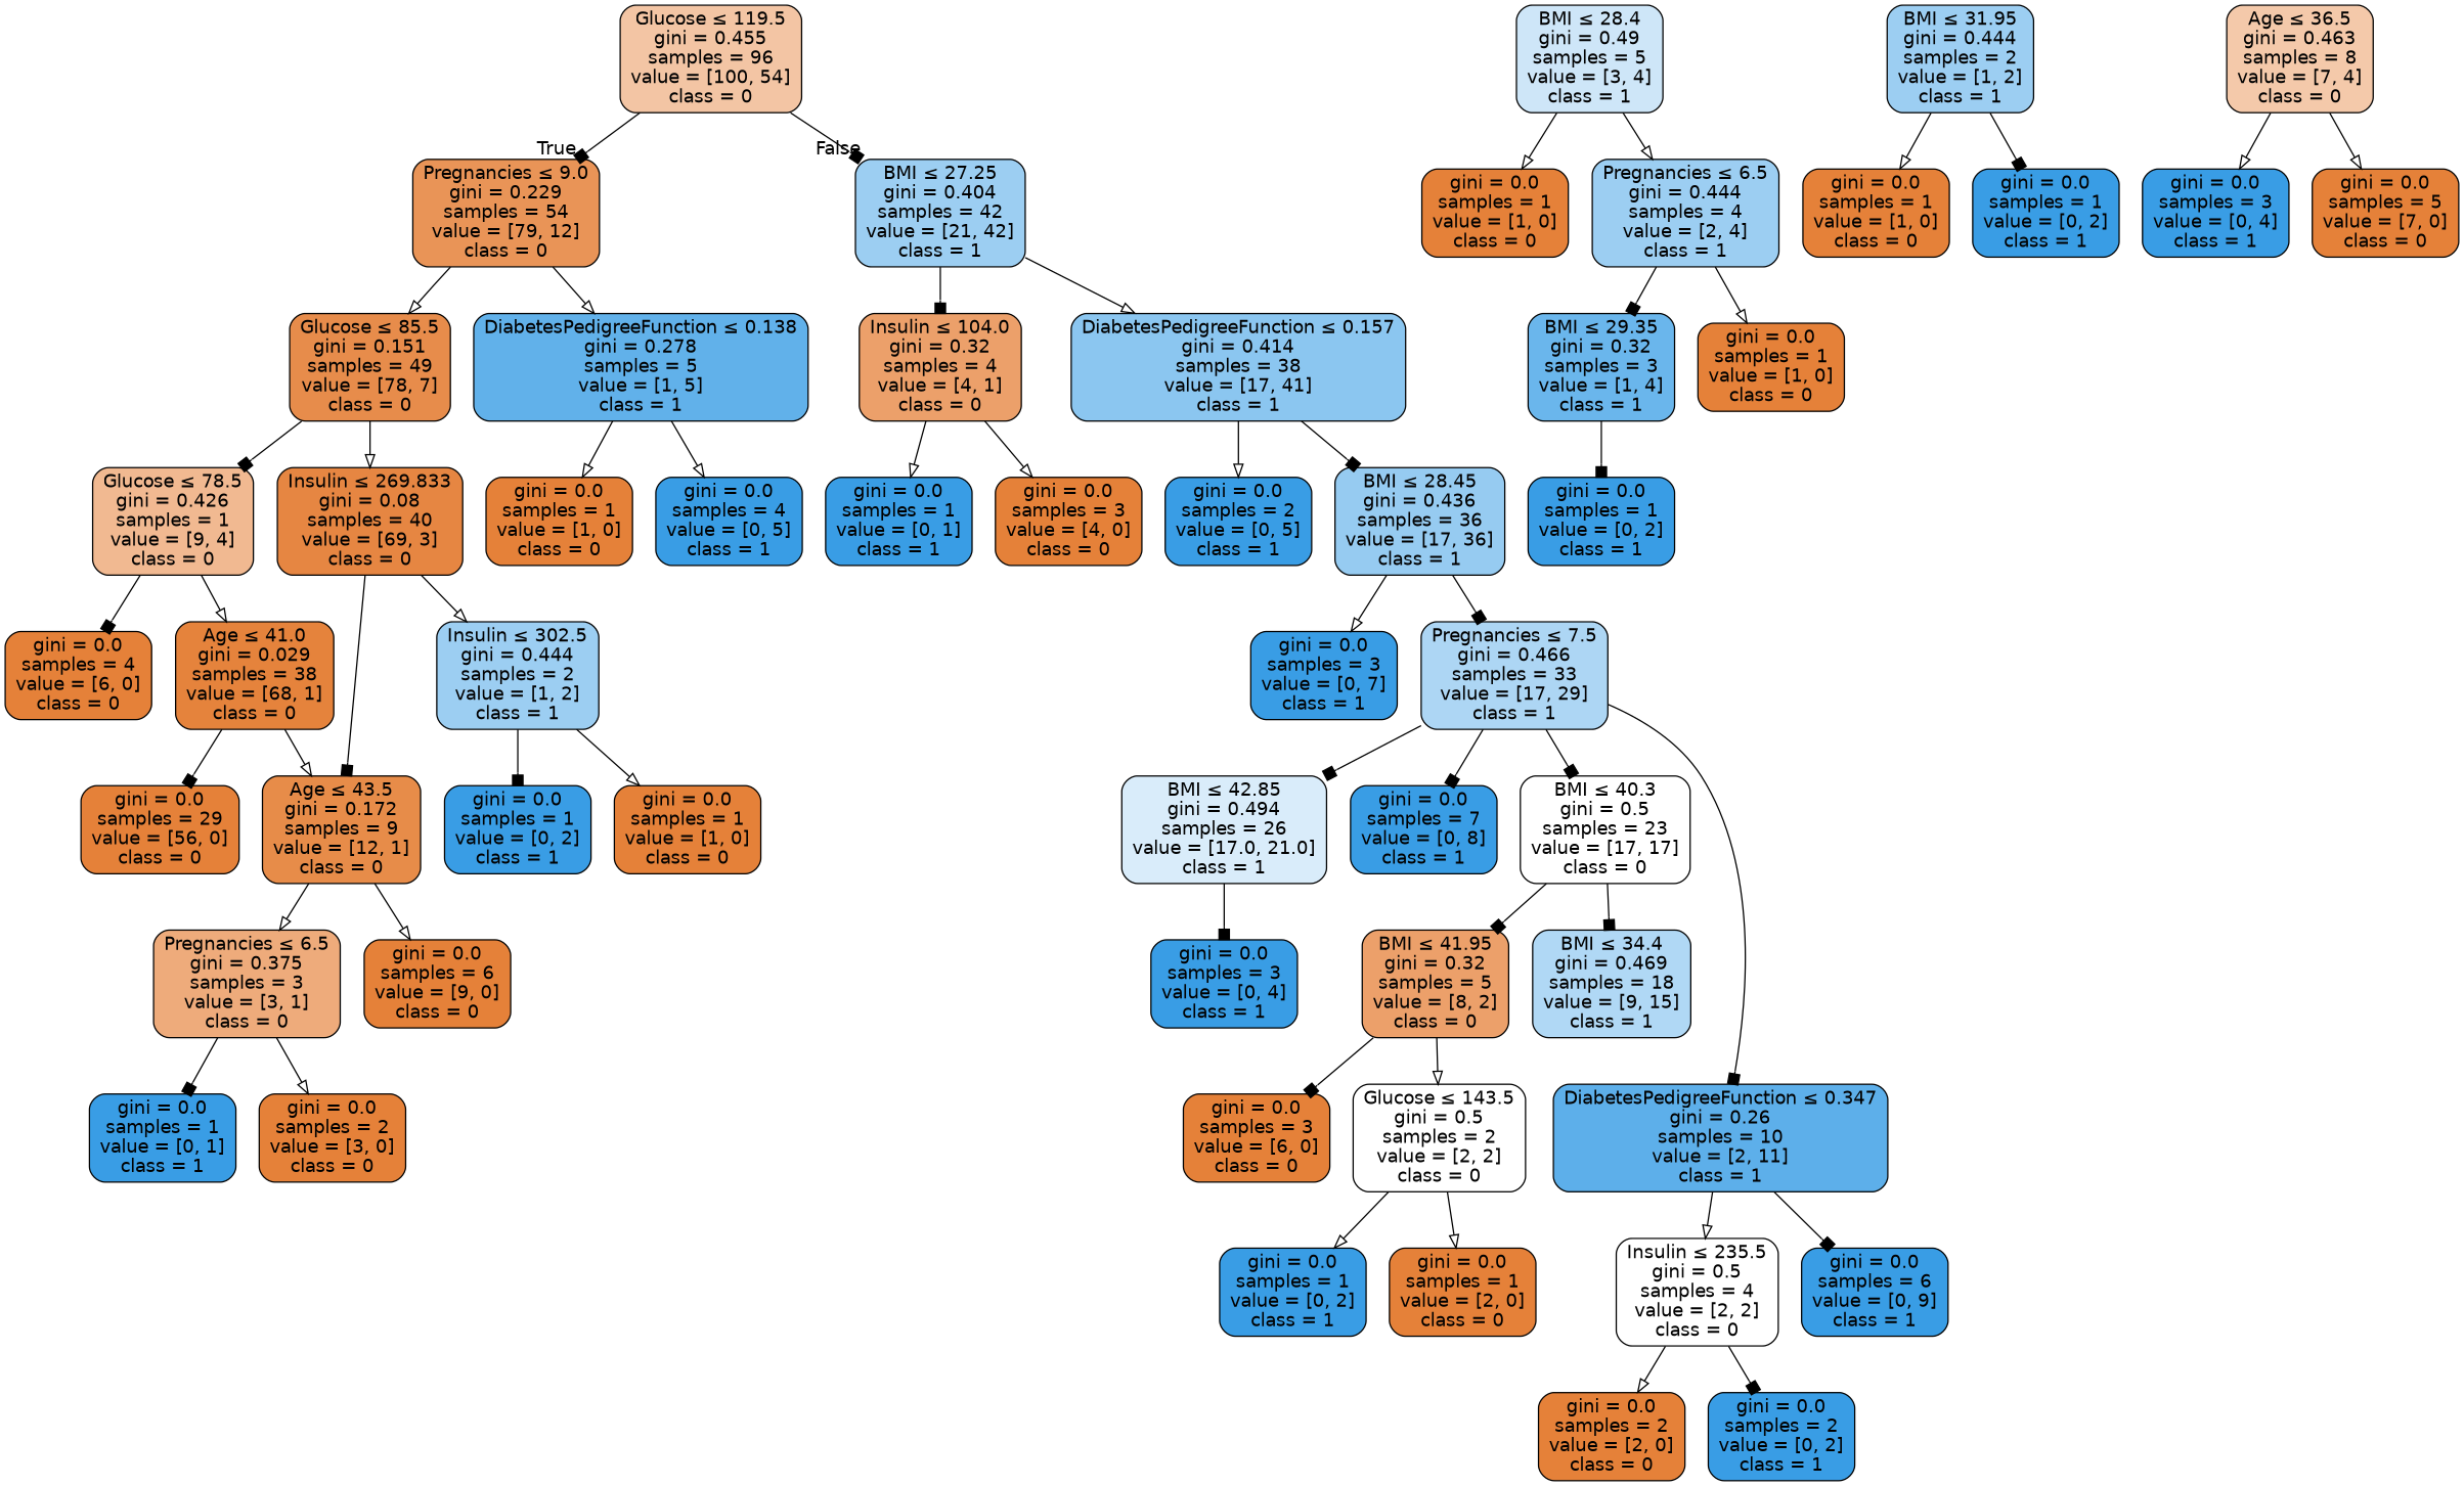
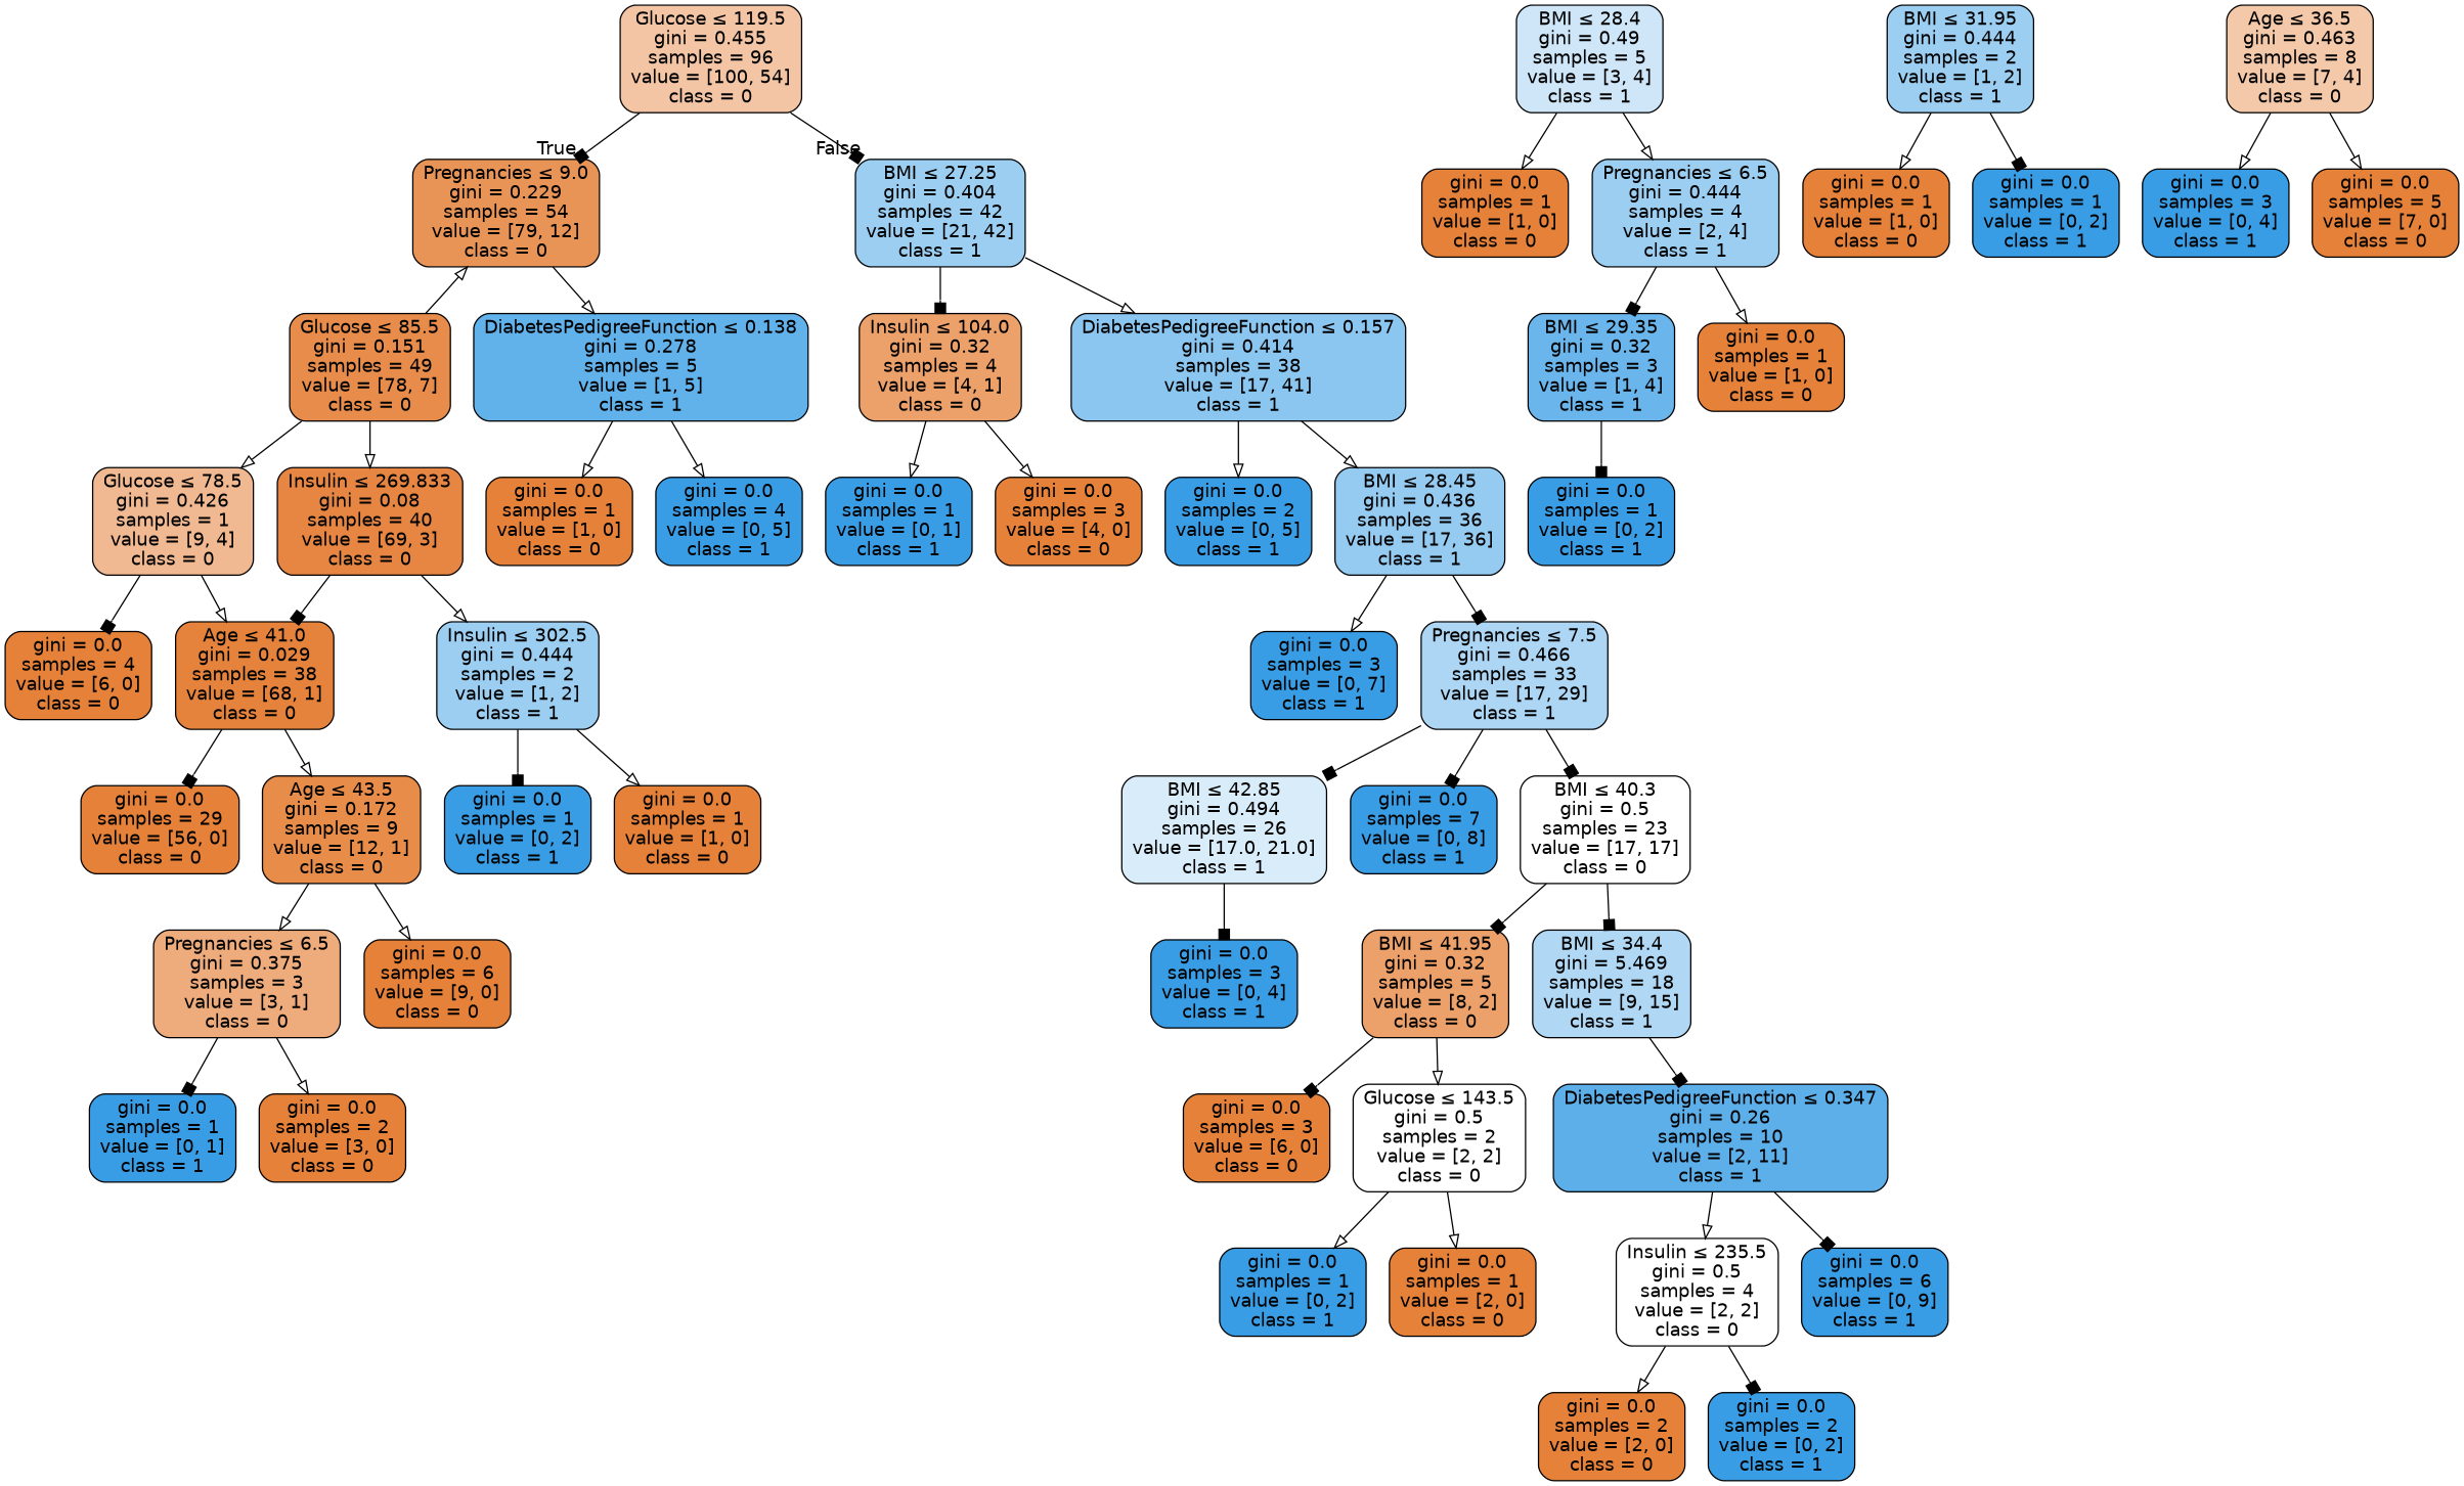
  digraph {
    node [color=black fillcolor="#e58139" fontname=helvetica shape=box style="filled, rounded"]
    edge [arrowhead=onormal fontname=helvetica]
    n1 [fillcolor="#f3c5a4" label=<Glucose &le; 119.5<br/>gini = 0.455<br/>samples = 96<br/>value = [100, 54]<br/>class = 0>]
    n2 [fillcolor="#e99457" label=<Pregnancies &le; 9.0<br/>gini = 0.229<br/>samples = 54<br/>value = [79, 12]<br/>class = 0>]
    n3 [fillcolor="#9ccef2" label=<BMI &le; 27.25<br/>gini = 0.404<br/>samples = 42<br/>value = [21, 42]<br/>class = 1>]
    n4 [fillcolor="#e78c4b" label=<Glucose &le; 85.5<br/>gini = 0.151<br/>samples = 49<br/>value = [78, 7]<br/>class = 0>]
    n5 [fillcolor="#61b1ea" label=<DiabetesPedigreeFunction &le; 0.138<br/>gini = 0.278<br/>samples = 5<br/>value = [1, 5]<br/>class = 1>]
    n6 [fillcolor="#eca06a" label=<Insulin &le; 104.0<br/>gini = 0.32<br/>samples = 4<br/>value = [4, 1]<br/>class = 0>]
    n7 [fillcolor="#8bc6f0" label=<DiabetesPedigreeFunction &le; 0.157<br/>gini = 0.414<br/>samples = 38<br/>value = [17, 41]<br/>class = 1>]
    n8 [fillcolor="#f1b991" label=<Glucose &le; 78.5<br/>gini = 0.426<br/>samples = 1<br/>value = [9, 4]<br/>class = 0>]
    n9 [fillcolor="#e68642" label=<Insulin &le; 269.833<br/>gini = 0.08<br/>samples = 40<br/>value = [69, 3]<br/>class = 0>]
    n10 [label=<gini = 0.0<br/>samples = 1<br/>value = [1, 0]<br/>class = 0>]
    n11 [fillcolor="#399de5" label=<gini = 0.0<br/>samples = 4<br/>value = [0, 5]<br/>class = 1>]
    n12 [label=<gini = 0.0<br/>samples = 4<br/>value = [6, 0]<br/>class = 0>]
    n13 [fillcolor="#e5833c" label=<Age &le; 41.0<br/>gini = 0.029<br/>samples = 38<br/>value = [68, 1]<br/>class = 0>]
    n14 [fillcolor="#9ccef2" label=<Insulin &le; 302.5<br/>gini = 0.444<br/>samples = 2<br/>value = [1, 2]<br/>class = 1>]
    n15 [fillcolor="#cee6f8" label=<BMI &le; 28.4<br/>gini = 0.49<br/>samples = 5<br/>value = [3, 4]<br/>class = 1>]
    n16 [label=<gini = 0.0<br/>samples = 1<br/>value = [1, 0]<br/>class = 0>]
    n17 [fillcolor="#9ccef2" label=<Pregnancies &le; 6.5<br/>gini = 0.444<br/>samples = 4<br/>value = [2, 4]<br/>class = 1>]
    n18 [fillcolor="#6ab6ec" label=<BMI &le; 29.35<br/>gini = 0.32<br/>samples = 3<br/>value = [1, 4]<br/>class = 1>]
    n19 [label=<gini = 0.0<br/>samples = 1<br/>value = [1, 0]<br/>class = 0>]
    n20 [fillcolor="#399de5" label=<gini = 0.0<br/>samples = 1<br/>value = [0, 2]<br/>class = 1>]
    n21 [fillcolor="#9ccef2" label=<BMI &le; 31.95<br/>gini = 0.444<br/>samples = 2<br/>value = [1, 2]<br/>class = 1>]
    n22 [label=<gini = 0.0<br/>samples = 1<br/>value = [1, 0]<br/>class = 0>]
    n23 [fillcolor="#399de5" label=<gini = 0.0<br/>samples = 1<br/>value = [0, 2]<br/>class = 1>]
    n24 [label=<gini = 0.0<br/>samples = 29<br/>value = [56, 0]<br/>class = 0>]
    n25 [fillcolor="#e78c49" label=<Age &le; 43.5<br/>gini = 0.172<br/>samples = 9<br/>value = [12, 1]<br/>class = 0>]
    n26 [fillcolor="#399de5" label=<gini = 0.0<br/>samples = 1<br/>value = [0, 2]<br/>class = 1>]
    n27 [label=<gini = 0.0<br/>samples = 1<br/>value = [1, 0]<br/>class = 0>]
    n28 [fillcolor="#eeab7b" label=<Pregnancies &le; 6.5<br/>gini = 0.375<br/>samples = 3<br/>value = [3, 1]<br/>class = 0>]
    n29 [label=<gini = 0.0<br/>samples = 6<br/>value = [9, 0]<br/>class = 0>]
    n30 [label=<gini = 0.0<br/>samples = 2<br/>value = [3, 0]<br/>class = 0>]
    n31 [fillcolor="#399de5" label=<gini = 0.0<br/>samples = 1<br/>value = [0, 1]<br/>class = 1>]
    n32 [fillcolor="#399de5" label=<gini = 0.0<br/>samples = 1<br/>value = [0, 1]<br/>class = 1>]
    n33 [label=<gini = 0.0<br/>samples = 3<br/>value = [4, 0]<br/>class = 0>]
    n34 [fillcolor="#399de5" label=<gini = 0.0<br/>samples = 2<br/>value = [0, 5]<br/>class = 1>]
    n35 [fillcolor="#96cbf1" label=<BMI &le; 28.45<br/>gini = 0.436<br/>samples = 36<br/>value = [17, 36]<br/>class = 1>]
    n36 [fillcolor="#399de5" label=<gini = 0.0<br/>samples = 3<br/>value = [0, 7]<br/>class = 1>]
    n37 [fillcolor="#add6f4" label=<Pregnancies &le; 7.5<br/>gini = 0.466<br/>samples = 33<br/>value = [17, 29]<br/>class = 1>]
    n38 [fillcolor="#d9ecfa" label=<BMI &le; 42.85<br/>gini = 0.494<br/>samples = 26<br/>value = [17.0, 21.0]<br/>class = 1>]
    n39 [fillcolor="#399de5" label=<gini = 0.0<br/>samples = 7<br/>value = [0, 8]<br/>class = 1>]
    n40 [fillcolor="#ffffff" label=<BMI &le; 40.3<br/>gini = 0.5<br/>samples = 23<br/>value = [17, 17]<br/>class = 0>]
    n41 [fillcolor="#399de5" label=<gini = 0.0<br/>samples = 3<br/>value = [0, 4]<br/>class = 1>]
-   n42 [fillcolor="#b0d8f5" label=<BMI &le; 34.4<br/>gini = 0.469<br/>samples = 18<br/>value = [9, 15]<br/>class = 1>]
+   n42 [fillcolor="#b0d8f5" label=<BMI &le; 34.4<br/>gini = 5.469<br/>samples = 18<br/>value = [9, 15]<br/>class = 1>]
    n43 [fillcolor="#eca06a" label=<BMI &le; 41.95<br/>gini = 0.32<br/>samples = 5<br/>value = [8, 2]<br/>class = 0>]
    n44 [fillcolor="#5dafea" label=<DiabetesPedigreeFunction &le; 0.347<br/>gini = 0.26<br/>samples = 10<br/>value = [2, 11]<br/>class = 1>]
    n45 [label=<gini = 0.0<br/>samples = 3<br/>value = [6, 0]<br/>class = 0>]
    n46 [fillcolor="#ffffff" label=<Glucose &le; 143.5<br/>gini = 0.5<br/>samples = 2<br/>value = [2, 2]<br/>class = 0>]
    n47 [fillcolor="#f4c9aa" label=<Age &le; 36.5<br/>gini = 0.463<br/>samples = 8<br/>value = [7, 4]<br/>class = 0>]
    n48 [fillcolor="#399de5" label=<gini = 0.0<br/>samples = 3<br/>value = [0, 4]<br/>class = 1>]
    n49 [label=<gini = 0.0<br/>samples = 5<br/>value = [7, 0]<br/>class = 0>]
    n50 [fillcolor="#ffffff" label=<Insulin &le; 235.5<br/>gini = 0.5<br/>samples = 4<br/>value = [2, 2]<br/>class = 0>]
    n51 [fillcolor="#399de5" label=<gini = 0.0<br/>samples = 6<br/>value = [0, 9]<br/>class = 1>]
    n52 [label=<gini = 0.0<br/>samples = 2<br/>value = [2, 0]<br/>class = 0>]
    n53 [fillcolor="#399de5" label=<gini = 0.0<br/>samples = 2<br/>value = [0, 2]<br/>class = 1>]
    n54 [fillcolor="#399de5" label=<gini = 0.0<br/>samples = 1<br/>value = [0, 2]<br/>class = 1>]
    n55 [label=<gini = 0.0<br/>samples = 1<br/>value = [2, 0]<br/>class = 0>]
    n1 -> n2 [arrowhead=box headlabel=True labelangle=45 labeldistance=2.5]
    n1 -> n3 [arrowhead=box headlabel=False labelangle=-45 labeldistance=2.5]
-   n2 -> n4
+   n4 -> n2
    n2 -> n5
    n3 -> n6 [arrowhead=box]
    n3 -> n7
-   n4 -> n8 [arrowhead=box]
+   n4 -> n8
    n4 -> n9
    n5 -> n10
    n5 -> n11
    n6 -> n32
    n6 -> n33
    n7 -> n34
-   n7 -> n35 [arrowhead=box]
+   n7 -> n35
    n8 -> n12 [arrowhead=box]
    n8 -> n13
-   n9 -> n25 [arrowhead=box]
+   n9 -> n13 [arrowhead=box]
    n9 -> n14
    n13 -> n24 [arrowhead=box]
    n13 -> n25
    n14 -> n26 [arrowhead=box]
    n14 -> n27
    n15 -> n16
    n15 -> n17
    n17 -> n18 [arrowhead=box]
    n17 -> n19
    n18 -> n20 [arrowhead=box]
    n21 -> n22
    n21 -> n23 [arrowhead=box]
    n25 -> n28
    n25 -> n29
    n28 -> n30
    n28 -> n31 [arrowhead=box]
    n35 -> n36
    n35 -> n37 [arrowhead=box]
    n37 -> n38 [arrowhead=box]
    n37 -> n39 [arrowhead=box]
    n37 -> n40 [arrowhead=box]
    n38 -> n41 [arrowhead=box]
    n40 -> n42 [arrowhead=box]
    n40 -> n43 [arrowhead=box]
-   n37 -> n44 [arrowhead=box]
+   n42 -> n44 [arrowhead=box]
    n43 -> n45 [arrowhead=box]
    n43 -> n46
    n44 -> n50
    n44 -> n51 [arrowhead=box]
    n46 -> n54
    n46 -> n55
    n47 -> n48
    n47 -> n49
    n50 -> n52
    n50 -> n53 [arrowhead=box]
  }
